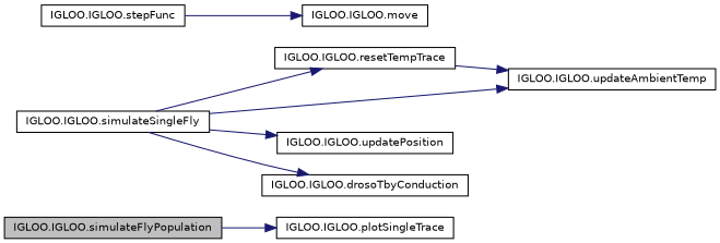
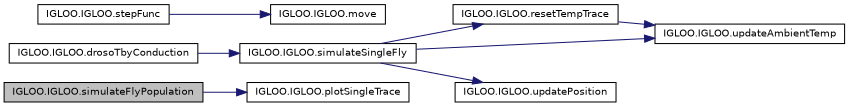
  digraph {
    rankdir=LR
    node [color=black fillcolor=white fontname=Helvetica fontsize=10 shape=record style=filled]
    edge [color=midnightblue fontname=Helvetica fontsize=10 labelfontname=Helvetica labelfontsize=10 style=solid]
    n1 [fillcolor=grey75 fontcolor=black height=0.2 label="IGLOO.IGLOO.simulateFlyPopulation" width=0.4]
    n2 [height=0.2 label="IGLOO.IGLOO.plotSingleTrace" width=0.4]
    n3 [height=0.2 label="IGLOO.IGLOO.simulateSingleFly" width=0.4]
    n4 [height=0.2 label="IGLOO.IGLOO.resetTempTrace" width=0.4]
    n5 [height=0.2 label="IGLOO.IGLOO.updateAmbientTemp" width=0.4]
    n6 [height=0.2 label="IGLOO.IGLOO.updatePosition" width=0.4]
    n7 [height=0.2 label="IGLOO.IGLOO.drosoTbyConduction" width=0.4]
    n8 [height=0.2 label="IGLOO.IGLOO.stepFunc" width=0.4]
    n9 [height=0.2 label="IGLOO.IGLOO.move" width=0.4]
    n1 -> n2
    n3 -> n4
    n3 -> n5
    n3 -> n6
-   n3 -> n7
+   n7 -> n3
    n4 -> n5
    n8 -> n9
  }
